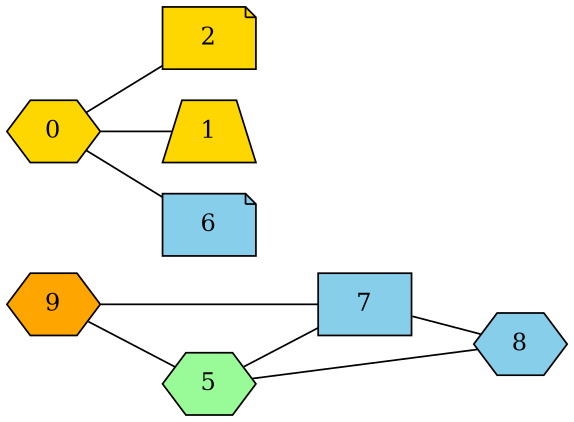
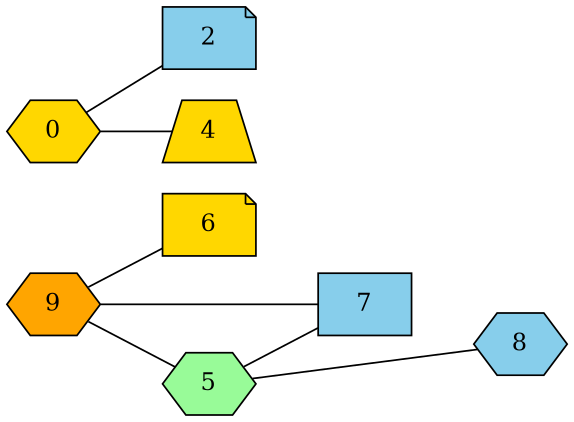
  graph {
    rankdir=LR
    node [fillcolor=gold shape=hexagon style=filled]
    0
-   2 [shape=note]
-   1 [shape=trapezium]
+   2 [fillcolor=skyblue shape=note]
+   1 [shape=trapezium label=4]
    n4 [fillcolor=orange label=9]
    5 [fillcolor=palegreen]
-   6 [fillcolor=skyblue shape=note]
+   6 [shape=note]
    7 [fillcolor=skyblue shape=box]
    8 [fillcolor=skyblue]
    0 -- 2
    0 -- 1
    n4 -- 5
-   0 -- 6
+   n4 -- 6
    n4 -- 7
    5 -- 7
    5 -- 8
-   7 -- 8
  }
